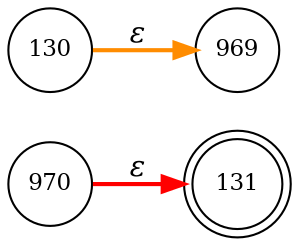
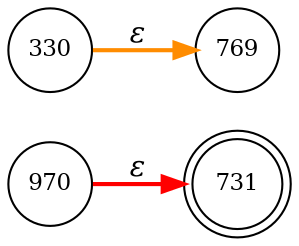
  digraph {
    rankdir=LR
    node [fixedsize=true fontsize=11 shape=circle peripheries=1]
    edge [fontname="Times-Italic" style=bold]
-   n1 [label=131 shape=doublecircle width=.6 peripheries=""]
-   n2 [label=130 width=.55]
-   n3 [label=969 width=.55]
+   n1 [label=731 shape=doublecircle width=.6 peripheries=""]
+   n2 [label=330 width=.55]
+   n3 [label=769 width=.55]
    n4 [label=970 width=.55]
    n2 -> n3 [color=darkorange label="&epsilon;"]
    n4 -> n1 [color=red label="&epsilon;"]
  }
